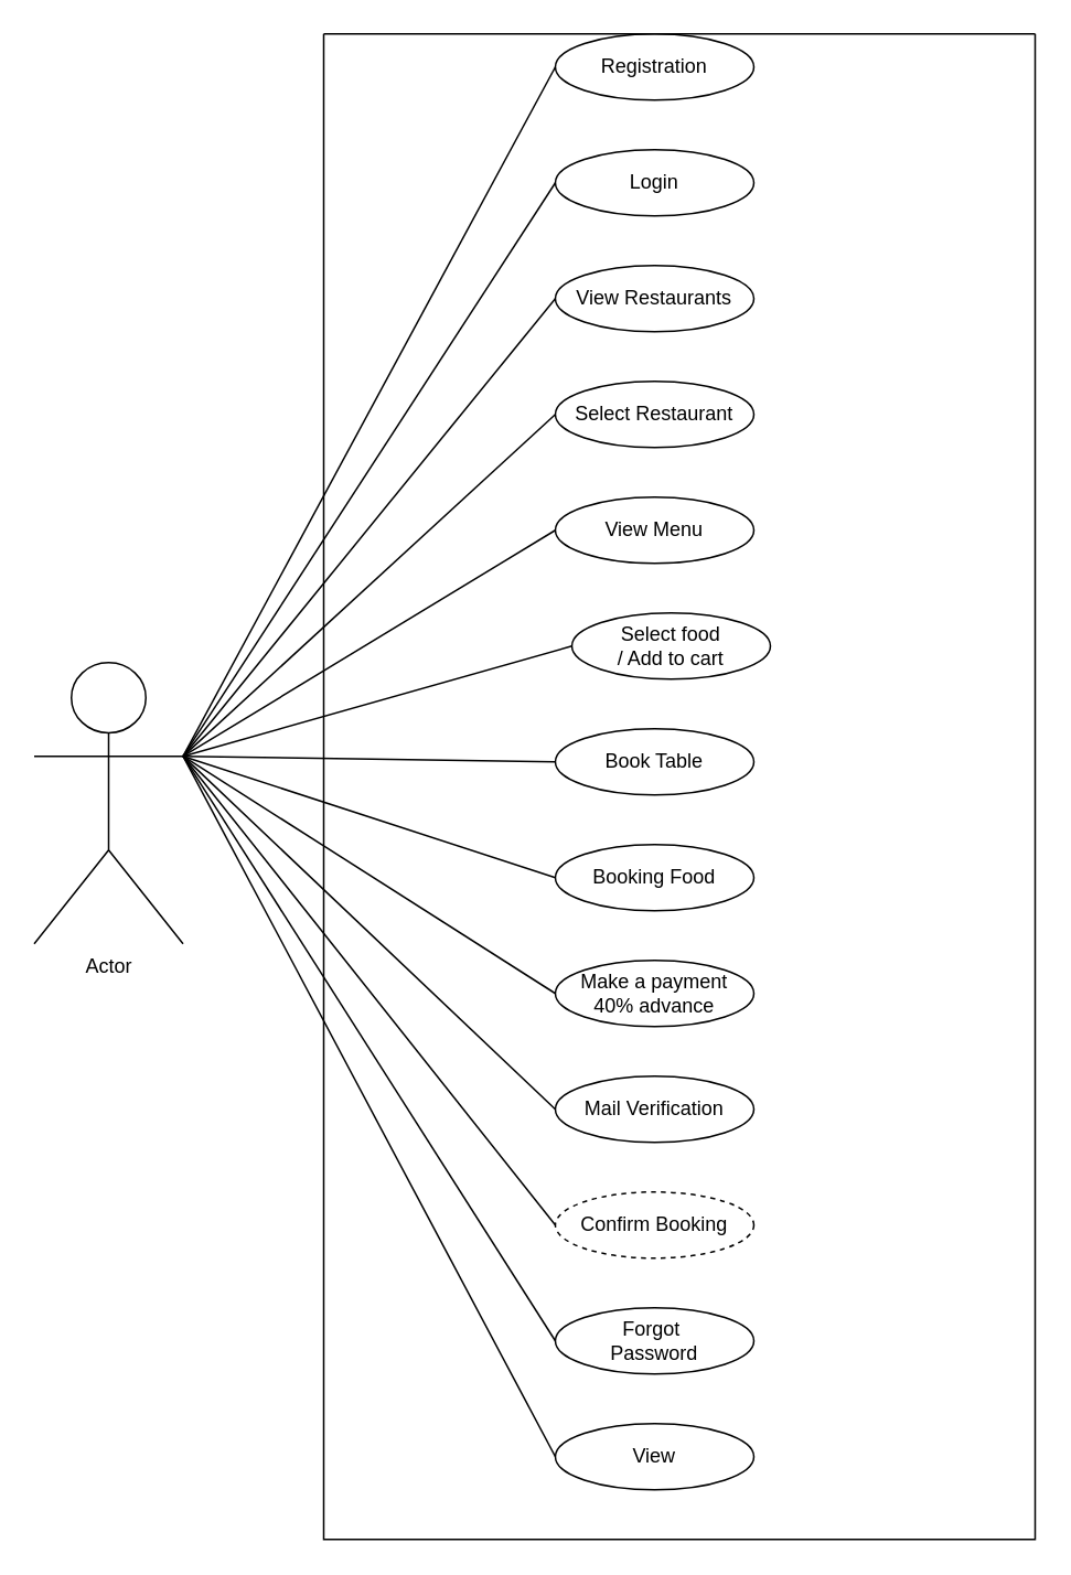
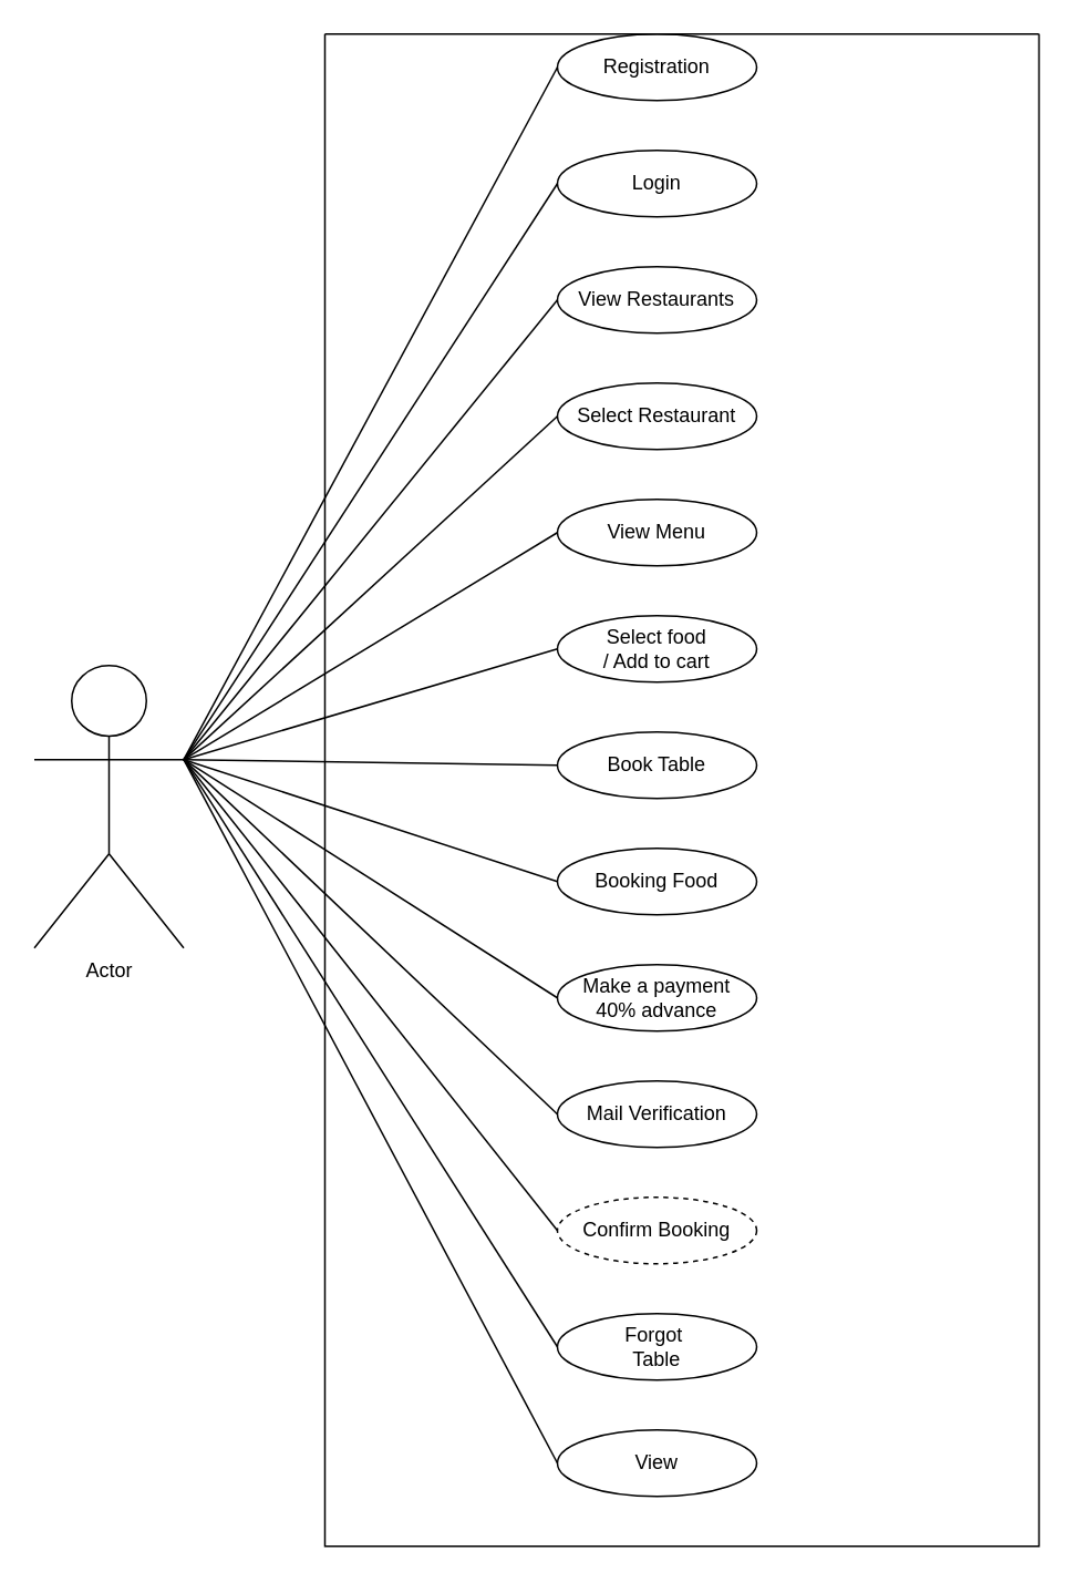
  <mxCell id="0" />
  <mxCell id="1" parent="0" />
  <mxCell id="2" value="Actor" style="shape=umlActor;verticalLabelPosition=bottom;verticalAlign=top;html=1;outlineConnect=0;" parent="1" vertex="1"><mxGeometry x="20" y="400" width="90" height="170" as="geometry" /></mxCell>
  <mxCell id="3" value="Registration" style="ellipse;whiteSpace=wrap;html=1;" parent="1" vertex="1"><mxGeometry x="335" width="120" height="40" as="geometry" y="20" /></mxCell>
  <mxCell id="4" value="Login" style="ellipse;whiteSpace=wrap;html=1;" parent="1" vertex="1"><mxGeometry x="335" y="90" width="120" height="40" as="geometry" /></mxCell>
  <mxCell id="5" value="View Restaurants" style="ellipse;whiteSpace=wrap;html=1;" parent="1" vertex="1"><mxGeometry x="335" y="160" width="120" height="40" as="geometry" /></mxCell>
  <mxCell id="6" value="Select Restaurant" style="ellipse;whiteSpace=wrap;html=1;" parent="1" vertex="1"><mxGeometry x="335" y="230" width="120" height="40" as="geometry" /></mxCell>
  <mxCell id="7" value="View Menu" style="ellipse;whiteSpace=wrap;html=1;" parent="1" vertex="1"><mxGeometry x="335" y="300" width="120" height="40" as="geometry" /></mxCell>
- <mxCell id="8" value="Select food&lt;br&gt;/ Add to cart" style="ellipse;whiteSpace=wrap;html=1;" parent="1" vertex="1"><mxGeometry x="345" y="370" width="120" height="40" as="geometry" /></mxCell>
+ <mxCell id="8" value="Select food&lt;br&gt;/ Add to cart" style="ellipse;whiteSpace=wrap;html=1;" parent="1" vertex="1"><mxGeometry x="335" y="370" width="120" height="40" as="geometry" /></mxCell>
  <mxCell id="9" value="Book Table" style="ellipse;whiteSpace=wrap;html=1;" parent="1" vertex="1"><mxGeometry x="335" y="440" width="120" height="40" as="geometry" /></mxCell>
  <mxCell id="10" value="Booking Food" style="ellipse;whiteSpace=wrap;html=1;" parent="1" vertex="1"><mxGeometry x="335" y="510" width="120" height="40" as="geometry" /></mxCell>
  <mxCell id="11" value="Make a payment&lt;br&gt;40% advance" style="ellipse;whiteSpace=wrap;html=1;" parent="1" vertex="1"><mxGeometry x="335" y="580" width="120" height="40" as="geometry" /></mxCell>
  <mxCell id="12" value="Confirm Booking" style="ellipse;whiteSpace=wrap;html=1;dashed=1;" parent="1" vertex="1"><mxGeometry x="335" y="720" width="120" height="40" as="geometry" /></mxCell>
  <mxCell id="13" value="Mail Verification" style="ellipse;whiteSpace=wrap;html=1;" parent="1" vertex="1"><mxGeometry x="335" y="650" width="120" height="40" as="geometry" /></mxCell>
- <mxCell id="14" value="Forgot&amp;nbsp;&lt;br&gt;Password" style="ellipse;whiteSpace=wrap;html=1;" parent="1" vertex="1"><mxGeometry x="335" y="790" width="120" height="40" as="geometry" /></mxCell>
+ <mxCell id="14" value="Forgot&amp;nbsp;&lt;br&gt;Table" style="ellipse;whiteSpace=wrap;html=1;" parent="1" vertex="1"><mxGeometry x="335" y="790" width="120" height="40" as="geometry" /></mxCell>
  <mxCell id="15" value="View" style="ellipse;whiteSpace=wrap;html=1;" parent="1" vertex="1"><mxGeometry x="335" y="860" width="120" height="40" as="geometry" /></mxCell>
  <mxCell id="16" value="" style="endArrow=none;html=1;rounded=0;entryX=0;entryY=0.5;entryDx=0;entryDy=0;exitX=1;exitY=0.333;exitDx=0;exitDy=0;exitPerimeter=0;" parent="1" source="2" target="3" edge="1"><mxGeometry width="50" height="50" relative="1" as="geometry"><mxPoint x="115" y="330" as="sourcePoint" /><mxPoint x="345" y="30" as="targetPoint" /></mxGeometry></mxCell>
  <mxCell id="17" value="" style="endArrow=none;html=1;rounded=0;exitX=1;exitY=0.333;exitDx=0;exitDy=0;exitPerimeter=0;entryX=0;entryY=0.5;entryDx=0;entryDy=0;" parent="1" source="2" target="4" edge="1"><mxGeometry width="50" height="50" relative="1" as="geometry"><mxPoint x="155" y="345" as="sourcePoint" /><mxPoint x="205" y="295" as="targetPoint" /></mxGeometry></mxCell>
  <mxCell id="18" value="" style="endArrow=none;html=1;rounded=0;exitX=1;exitY=0.333;exitDx=0;exitDy=0;exitPerimeter=0;entryX=0;entryY=0.5;entryDx=0;entryDy=0;" parent="1" source="2" target="5" edge="1"><mxGeometry width="50" height="50" relative="1" as="geometry"><mxPoint x="165" y="350" as="sourcePoint" /><mxPoint x="215" y="300" as="targetPoint" /></mxGeometry></mxCell>
  <mxCell id="19" value="" style="endArrow=none;html=1;rounded=0;exitX=1;exitY=0.333;exitDx=0;exitDy=0;exitPerimeter=0;entryX=0;entryY=0.5;entryDx=0;entryDy=0;" parent="1" source="2" target="6" edge="1"><mxGeometry width="50" height="50" relative="1" as="geometry"><mxPoint x="155" y="350" as="sourcePoint" /><mxPoint x="205" y="300" as="targetPoint" /></mxGeometry></mxCell>
  <mxCell id="20" value="" style="endArrow=none;html=1;rounded=0;exitX=1;exitY=0.333;exitDx=0;exitDy=0;exitPerimeter=0;entryX=0;entryY=0.5;entryDx=0;entryDy=0;" parent="1" source="2" target="7" edge="1"><mxGeometry width="50" height="50" relative="1" as="geometry"><mxPoint x="105" y="340" as="sourcePoint" /><mxPoint x="245" y="320" as="targetPoint" /></mxGeometry></mxCell>
  <mxCell id="21" value="" style="endArrow=none;html=1;rounded=0;exitX=1;exitY=0.333;exitDx=0;exitDy=0;exitPerimeter=0;entryX=0;entryY=0.5;entryDx=0;entryDy=0;" parent="1" source="2" target="8" edge="1"><mxGeometry width="50" height="50" relative="1" as="geometry"><mxPoint x="185" y="430" as="sourcePoint" /><mxPoint x="235" y="380" as="targetPoint" /></mxGeometry></mxCell>
  <mxCell id="22" value="" style="endArrow=none;html=1;rounded=0;exitX=1;exitY=0.333;exitDx=0;exitDy=0;exitPerimeter=0;entryX=0;entryY=0.5;entryDx=0;entryDy=0;" parent="1" source="2" target="9" edge="1"><mxGeometry width="50" height="50" relative="1" as="geometry"><mxPoint x="185" y="470" as="sourcePoint" /><mxPoint x="235" y="420" as="targetPoint" /></mxGeometry></mxCell>
  <mxCell id="23" value="" style="endArrow=none;html=1;rounded=0;exitX=1;exitY=0.333;exitDx=0;exitDy=0;exitPerimeter=0;entryX=0;entryY=0.5;entryDx=0;entryDy=0;" parent="1" source="2" target="10" edge="1"><mxGeometry width="50" height="50" relative="1" as="geometry"><mxPoint x="185" y="580" as="sourcePoint" /><mxPoint x="235" y="530" as="targetPoint" /></mxGeometry></mxCell>
  <mxCell id="24" value="" style="endArrow=none;html=1;rounded=0;entryX=0;entryY=0.5;entryDx=0;entryDy=0;exitX=1;exitY=0.333;exitDx=0;exitDy=0;exitPerimeter=0;" parent="1" source="2" target="11" edge="1"><mxGeometry width="50" height="50" relative="1" as="geometry"><mxPoint x="215" y="600" as="sourcePoint" /><mxPoint x="265" y="550" as="targetPoint" /></mxGeometry></mxCell>
  <mxCell id="25" value="" style="endArrow=none;html=1;rounded=0;entryX=0;entryY=0.5;entryDx=0;entryDy=0;exitX=1;exitY=0.333;exitDx=0;exitDy=0;exitPerimeter=0;" parent="1" source="2" target="13" edge="1"><mxGeometry width="50" height="50" relative="1" as="geometry"><mxPoint x="175" y="640" as="sourcePoint" /><mxPoint x="225" y="590" as="targetPoint" /></mxGeometry></mxCell>
  <mxCell id="26" value="" style="endArrow=none;html=1;rounded=0;entryX=0;entryY=0.5;entryDx=0;entryDy=0;exitX=1;exitY=0.333;exitDx=0;exitDy=0;exitPerimeter=0;" parent="1" source="2" target="12" edge="1"><mxGeometry width="50" height="50" relative="1" as="geometry"><mxPoint x="115" y="750" as="sourcePoint" /><mxPoint x="165" y="700" as="targetPoint" /></mxGeometry></mxCell>
  <mxCell id="27" value="" style="endArrow=none;html=1;rounded=0;entryX=0;entryY=0.5;entryDx=0;entryDy=0;exitX=1;exitY=0.333;exitDx=0;exitDy=0;exitPerimeter=0;" parent="1" source="2" target="14" edge="1"><mxGeometry width="50" height="50" relative="1" as="geometry"><mxPoint x="185" y="810" as="sourcePoint" /><mxPoint x="235" y="760" as="targetPoint" /></mxGeometry></mxCell>
  <mxCell id="28" value="" style="endArrow=none;html=1;rounded=0;entryX=0;entryY=0.5;entryDx=0;entryDy=0;exitX=1;exitY=0.333;exitDx=0;exitDy=0;exitPerimeter=0;" parent="1" source="2" target="15" edge="1"><mxGeometry width="50" height="50" relative="1" as="geometry"><mxPoint x="155" y="860" as="sourcePoint" /><mxPoint x="205" y="810" as="targetPoint" /></mxGeometry></mxCell>
  <mxCell id="29" value="" style="swimlane;startSize=0;" parent="1" vertex="1"><mxGeometry x="195" width="430" height="910" as="geometry" y="20" /></mxCell>
